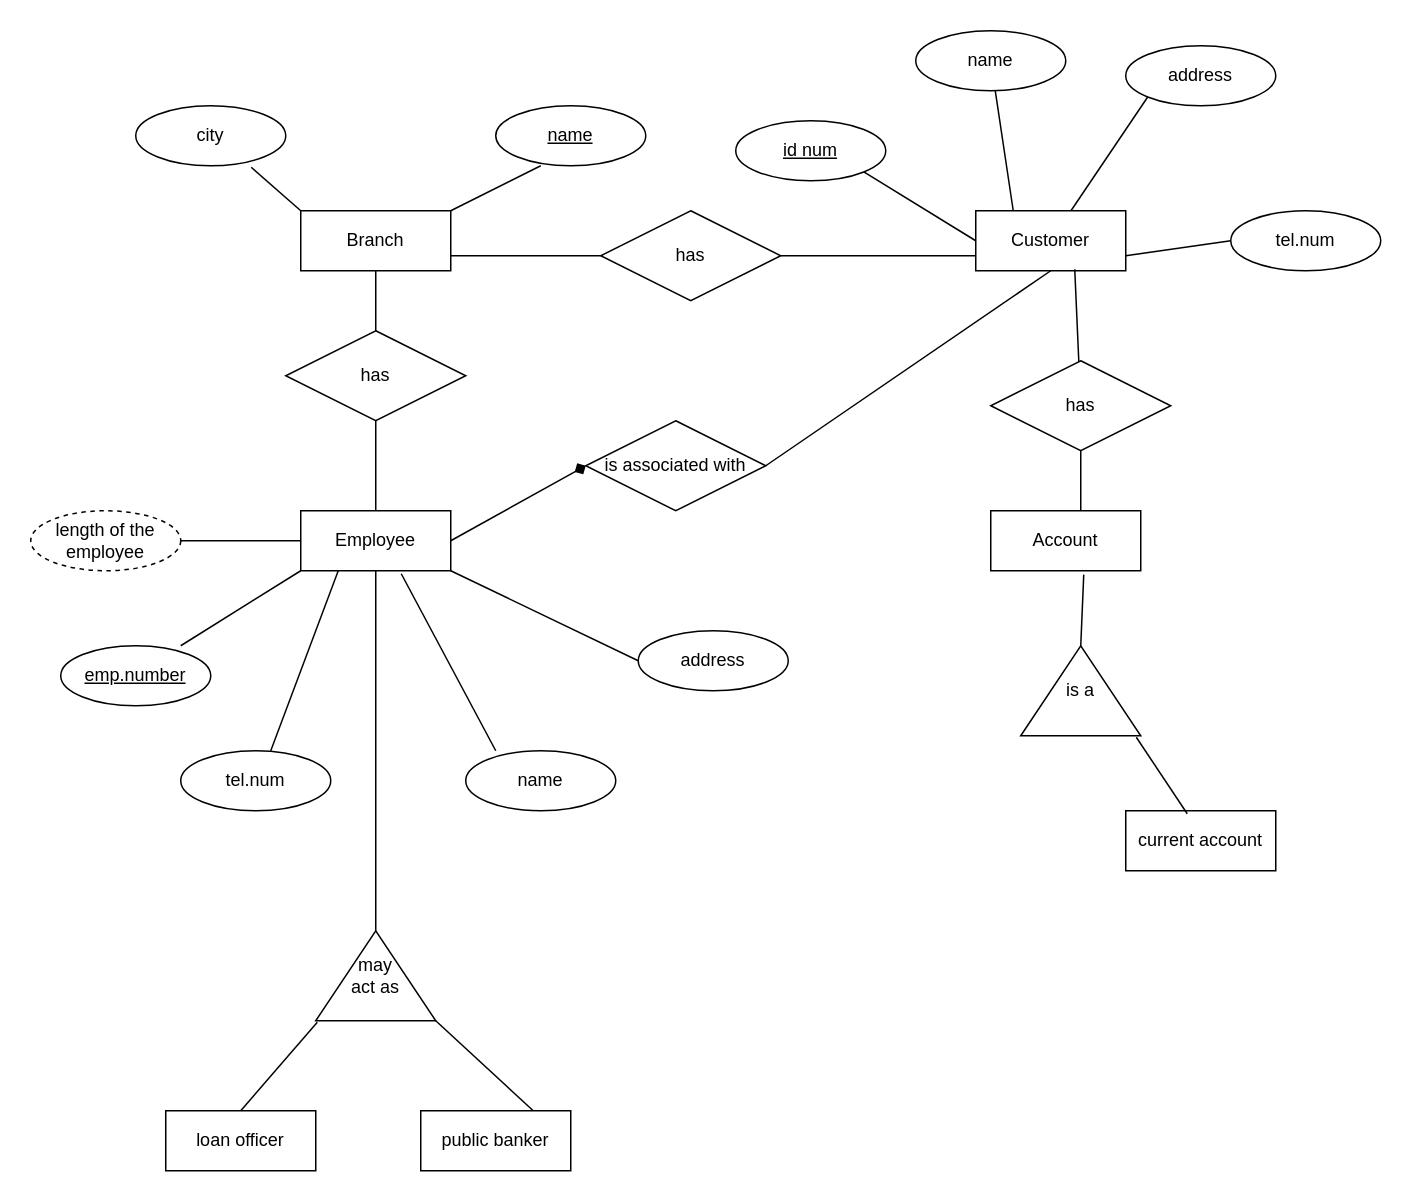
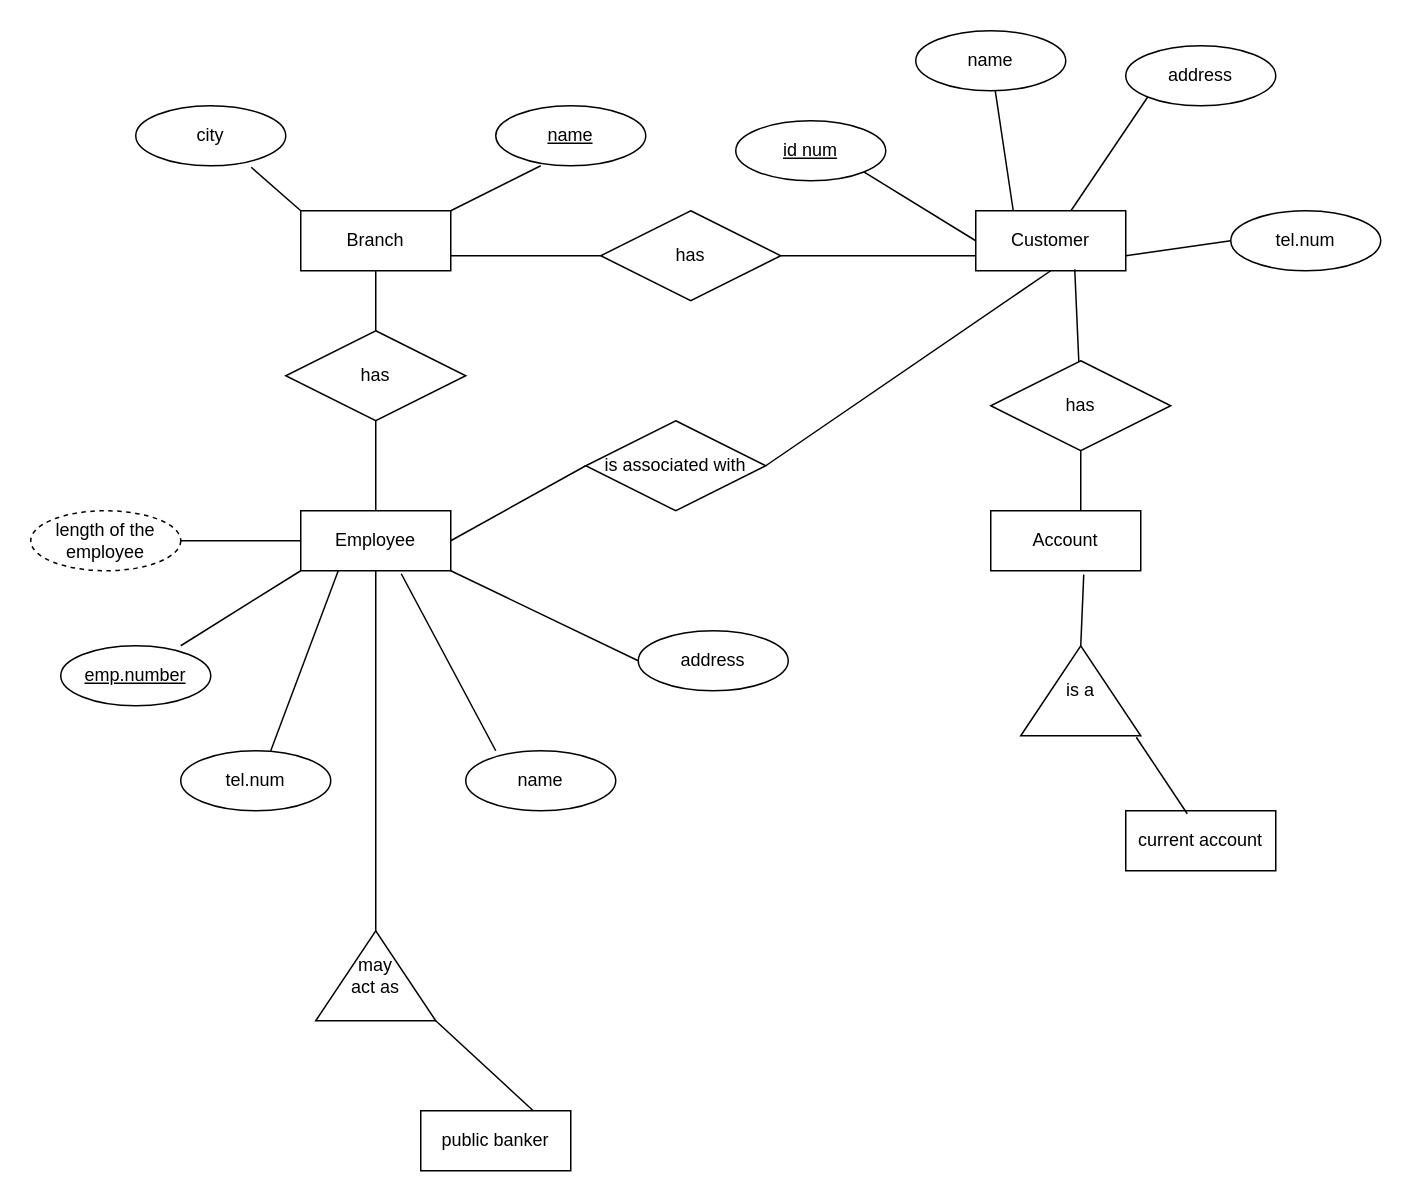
  <mxCell id="0" />
  <mxCell id="1" parent="0" />
  <mxCell id="2" value="Branch" style="whiteSpace=wrap;html=1;align=center;" vertex="1" parent="1"><mxGeometry x="200" y="140" width="100" height="40" as="geometry" /></mxCell>
  <mxCell id="3" value="city" style="ellipse;whiteSpace=wrap;html=1;align=center;" vertex="1" parent="1"><mxGeometry x="90" y="70" width="100" height="40" as="geometry" /></mxCell>
  <mxCell id="4" value="" style="endArrow=none;html=1;rounded=0;exitX=0;exitY=0;exitDx=0;exitDy=0;entryX=0.77;entryY=1.025;entryDx=0;entryDy=0;entryPerimeter=0;" edge="1" parent="1" source="2" target="3"><mxGeometry relative="1" as="geometry"><mxPoint x="340" y="230" as="sourcePoint" /><mxPoint x="500" y="230" as="targetPoint" /></mxGeometry></mxCell>
  <mxCell id="5" value="" style="endArrow=none;html=1;rounded=0;exitX=1;exitY=0;exitDx=0;exitDy=0;entryX=0.5;entryY=1;entryDx=0;entryDy=0;" edge="1" parent="1" source="2"><mxGeometry relative="1" as="geometry"><mxPoint x="340" y="230" as="sourcePoint" /><mxPoint x="360" y="110" as="targetPoint" /></mxGeometry></mxCell>
  <mxCell id="6" value="name" style="ellipse;whiteSpace=wrap;html=1;align=center;fontStyle=4;" vertex="1" parent="1"><mxGeometry x="330" y="70" width="100" height="40" as="geometry" /></mxCell>
  <mxCell id="7" value="Customer" style="whiteSpace=wrap;html=1;align=center;" vertex="1" parent="1"><mxGeometry x="650" y="140" width="100" height="40" as="geometry" /></mxCell>
  <mxCell id="8" value="name" style="ellipse;whiteSpace=wrap;html=1;align=center;" vertex="1" parent="1"><mxGeometry x="610" y="20" width="100" height="40" as="geometry" /></mxCell>
  <mxCell id="9" value="address" style="ellipse;whiteSpace=wrap;html=1;align=center;" vertex="1" parent="1"><mxGeometry x="750" y="30" width="100" height="40" as="geometry" /></mxCell>
  <mxCell id="10" value="tel.num" style="ellipse;whiteSpace=wrap;html=1;align=center;" vertex="1" parent="1"><mxGeometry x="820" y="140" width="100" height="40" as="geometry" /></mxCell>
  <mxCell id="11" value="id num" style="ellipse;whiteSpace=wrap;html=1;align=center;fontStyle=4;" vertex="1" parent="1"><mxGeometry x="490" y="80" width="100" height="40" as="geometry" /></mxCell>
  <mxCell id="12" value="" style="endArrow=none;html=1;rounded=0;exitX=1;exitY=1;exitDx=0;exitDy=0;entryX=0;entryY=0.5;entryDx=0;entryDy=0;" edge="1" parent="1" source="11" target="7"><mxGeometry relative="1" as="geometry"><mxPoint x="680" y="230" as="sourcePoint" /><mxPoint x="840" y="230" as="targetPoint" /></mxGeometry></mxCell>
  <mxCell id="13" value="" style="endArrow=none;html=1;rounded=0;entryX=0.25;entryY=0;entryDx=0;entryDy=0;" edge="1" parent="1" source="8" target="7"><mxGeometry relative="1" as="geometry"><mxPoint x="680" y="230" as="sourcePoint" /><mxPoint x="840" y="230" as="targetPoint" /></mxGeometry></mxCell>
  <mxCell id="14" value="" style="endArrow=none;html=1;rounded=0;exitX=0;exitY=1;exitDx=0;exitDy=0;" edge="1" parent="1" source="9" target="7"><mxGeometry relative="1" as="geometry"><mxPoint x="690" y="110" as="sourcePoint" /><mxPoint x="840" y="230" as="targetPoint" /></mxGeometry></mxCell>
  <mxCell id="15" value="" style="endArrow=none;html=1;rounded=0;entryX=0;entryY=0.5;entryDx=0;entryDy=0;exitX=1;exitY=0.75;exitDx=0;exitDy=0;" edge="1" parent="1" source="7" target="10"><mxGeometry relative="1" as="geometry"><mxPoint x="680" y="230" as="sourcePoint" /><mxPoint x="840" y="230" as="targetPoint" /></mxGeometry></mxCell>
  <mxCell id="16" value="" style="endArrow=none;html=1;rounded=0;exitX=1;exitY=0.5;exitDx=0;exitDy=0;entryX=0;entryY=0.75;entryDx=0;entryDy=0;" edge="1" parent="1" target="7"><mxGeometry relative="1" as="geometry"><mxPoint x="520" y="170" as="sourcePoint" /><mxPoint x="560" y="230" as="targetPoint" /></mxGeometry></mxCell>
  <mxCell id="17" value="" style="endArrow=none;html=1;rounded=0;exitX=1;exitY=0.75;exitDx=0;exitDy=0;" edge="1" parent="1" source="2"><mxGeometry relative="1" as="geometry"><mxPoint x="400" y="230" as="sourcePoint" /><mxPoint x="400" y="170" as="targetPoint" /></mxGeometry></mxCell>
  <mxCell id="18" value="has" style="shape=rhombus;perimeter=rhombusPerimeter;whiteSpace=wrap;html=1;align=center;" vertex="1" parent="1"><mxGeometry x="400" y="140" width="120" height="60" as="geometry" /></mxCell>
  <mxCell id="19" value="Employee" style="whiteSpace=wrap;html=1;align=center;" vertex="1" parent="1"><mxGeometry x="200" y="340" width="100" height="40" as="geometry" /></mxCell>
  <mxCell id="20" value="tel.num" style="ellipse;whiteSpace=wrap;html=1;align=center;" vertex="1" parent="1"><mxGeometry x="120" y="500" width="100" height="40" as="geometry" /></mxCell>
  <mxCell id="21" value="emp.number" style="ellipse;whiteSpace=wrap;html=1;align=center;fontStyle=4;" vertex="1" parent="1"><mxGeometry x="40" y="430" width="100" height="40" as="geometry" /></mxCell>
  <mxCell id="22" value="" style="endArrow=none;html=1;rounded=0;exitX=0.8;exitY=0;exitDx=0;exitDy=0;exitPerimeter=0;entryX=0;entryY=1;entryDx=0;entryDy=0;" edge="1" parent="1" source="21" target="19"><mxGeometry relative="1" as="geometry"><mxPoint x="340" y="310" as="sourcePoint" /><mxPoint x="500" y="310" as="targetPoint" /></mxGeometry></mxCell>
  <mxCell id="23" value="" style="endArrow=none;html=1;rounded=0;exitX=0.6;exitY=0;exitDx=0;exitDy=0;exitPerimeter=0;entryX=0.25;entryY=1;entryDx=0;entryDy=0;" edge="1" parent="1" source="20" target="19"><mxGeometry relative="1" as="geometry"><mxPoint x="340" y="310" as="sourcePoint" /><mxPoint x="500" y="310" as="targetPoint" /></mxGeometry></mxCell>
  <mxCell id="24" value="name" style="ellipse;whiteSpace=wrap;html=1;align=center;" vertex="1" parent="1"><mxGeometry x="310" y="500" width="100" height="40" as="geometry" /></mxCell>
  <mxCell id="25" value="address" style="ellipse;whiteSpace=wrap;html=1;align=center;" vertex="1" parent="1"><mxGeometry x="425" y="420" width="100" height="40" as="geometry" /></mxCell>
  <mxCell id="26" value="" style="endArrow=none;html=1;rounded=0;exitX=1;exitY=1;exitDx=0;exitDy=0;entryX=0;entryY=0.5;entryDx=0;entryDy=0;" edge="1" parent="1" source="19" target="25"><mxGeometry relative="1" as="geometry"><mxPoint x="340" y="310" as="sourcePoint" /><mxPoint x="500" y="310" as="targetPoint" /></mxGeometry></mxCell>
  <mxCell id="27" value="" style="endArrow=none;html=1;rounded=0;exitX=0.67;exitY=1.05;exitDx=0;exitDy=0;entryX=0.2;entryY=0;entryDx=0;entryDy=0;entryPerimeter=0;exitPerimeter=0;" edge="1" parent="1" source="19" target="24"><mxGeometry relative="1" as="geometry"><mxPoint x="340" y="310" as="sourcePoint" /><mxPoint x="500" y="310" as="targetPoint" /></mxGeometry></mxCell>
  <mxCell id="28" value="is associated with" style="shape=rhombus;perimeter=rhombusPerimeter;whiteSpace=wrap;html=1;align=center;" vertex="1" parent="1"><mxGeometry x="390" y="280" width="120" height="60" as="geometry" /></mxCell>
- <mxCell id="29" value="" style="endArrow=diamond;html=1;rounded=0;exitX=1;exitY=0.5;exitDx=0;exitDy=0;entryX=0;entryY=0.5;entryDx=0;entryDy=0;" edge="1" parent="1" source="19" target="28"><mxGeometry relative="1" as="geometry"><mxPoint x="340" y="310" as="sourcePoint" /><mxPoint x="500" y="310" as="targetPoint" /></mxGeometry></mxCell>
+ <mxCell id="29" value="" style="endArrow=none;html=1;rounded=0;exitX=1;exitY=0.5;exitDx=0;exitDy=0;entryX=0;entryY=0.5;entryDx=0;entryDy=0;" edge="1" parent="1" source="19" target="28"><mxGeometry relative="1" as="geometry"><mxPoint x="340" y="310" as="sourcePoint" /><mxPoint x="500" y="310" as="targetPoint" /></mxGeometry></mxCell>
  <mxCell id="30" value="" style="endArrow=none;html=1;rounded=0;exitX=0.5;exitY=1;exitDx=0;exitDy=0;entryX=1;entryY=0.5;entryDx=0;entryDy=0;" edge="1" parent="1" source="7" target="28"><mxGeometry relative="1" as="geometry"><mxPoint x="340" y="310" as="sourcePoint" /><mxPoint x="500" y="310" as="targetPoint" /></mxGeometry></mxCell>
  <mxCell id="31" value="has" style="shape=rhombus;perimeter=rhombusPerimeter;whiteSpace=wrap;html=1;align=center;" vertex="1" parent="1"><mxGeometry x="190" y="220" width="120" height="60" as="geometry" /></mxCell>
  <mxCell id="32" value="" style="endArrow=none;html=1;rounded=0;exitX=0.5;exitY=0;exitDx=0;exitDy=0;" edge="1" parent="1" source="19" target="31"><mxGeometry relative="1" as="geometry"><mxPoint x="340" y="310" as="sourcePoint" /><mxPoint x="500" y="310" as="targetPoint" /></mxGeometry></mxCell>
  <mxCell id="33" value="" style="endArrow=none;html=1;rounded=0;exitX=0.5;exitY=0;exitDx=0;exitDy=0;entryX=0.5;entryY=1;entryDx=0;entryDy=0;" edge="1" parent="1" source="31" target="2"><mxGeometry relative="1" as="geometry"><mxPoint x="340" y="310" as="sourcePoint" /><mxPoint x="248" y="187" as="targetPoint" /></mxGeometry></mxCell>
  <mxCell id="34" value="length of the employee" style="ellipse;whiteSpace=wrap;html=1;align=center;dashed=1;" vertex="1" parent="1"><mxGeometry x="20" y="340" width="100" height="40" as="geometry" /></mxCell>
  <mxCell id="35" value="Account" style="whiteSpace=wrap;html=1;align=center;" vertex="1" parent="1"><mxGeometry x="660" y="340" width="100" height="40" as="geometry" /></mxCell>
  <mxCell id="36" value="has" style="shape=rhombus;perimeter=rhombusPerimeter;whiteSpace=wrap;html=1;align=center;" vertex="1" parent="1"><mxGeometry x="660" y="240" width="120" height="60" as="geometry" /></mxCell>
  <mxCell id="37" value="" style="endArrow=none;html=1;rounded=0;exitX=0.6;exitY=0;exitDx=0;exitDy=0;exitPerimeter=0;entryX=0.5;entryY=1;entryDx=0;entryDy=0;" edge="1" parent="1" source="35" target="36"><mxGeometry relative="1" as="geometry"><mxPoint x="340" y="310" as="sourcePoint" /><mxPoint x="500" y="310" as="targetPoint" /></mxGeometry></mxCell>
  <mxCell id="38" value="" style="endArrow=none;html=1;rounded=0;exitX=0.66;exitY=0.975;exitDx=0;exitDy=0;exitPerimeter=0;" edge="1" parent="1" source="7" target="36"><mxGeometry relative="1" as="geometry"><mxPoint x="340" y="310" as="sourcePoint" /><mxPoint x="500" y="310" as="targetPoint" /></mxGeometry></mxCell>
  <mxCell id="39" value="" style="endArrow=none;html=1;rounded=0;exitX=1;exitY=0.5;exitDx=0;exitDy=0;entryX=0;entryY=0.5;entryDx=0;entryDy=0;" edge="1" parent="1" source="34" target="19"><mxGeometry relative="1" as="geometry"><mxPoint x="340" y="310" as="sourcePoint" /><mxPoint x="500" y="310" as="targetPoint" /></mxGeometry></mxCell>
  <mxCell id="40" value="is a" style="triangle;whiteSpace=wrap;html=1;direction=north;" vertex="1" parent="1"><mxGeometry x="680" y="430" width="80" height="60" as="geometry" /></mxCell>
  <mxCell id="41" value="" style="endArrow=none;html=1;rounded=0;entryX=0.62;entryY=1.065;entryDx=0;entryDy=0;entryPerimeter=0;" edge="1" parent="1" target="35"><mxGeometry relative="1" as="geometry"><mxPoint x="720" y="430" as="sourcePoint" /><mxPoint x="500" y="320" as="targetPoint" /></mxGeometry></mxCell>
  <mxCell id="42" value="current account" style="whiteSpace=wrap;html=1;align=center;" vertex="1" parent="1"><mxGeometry x="750" y="540" width="100" height="40" as="geometry" /></mxCell>
  <mxCell id="43" value="" style="endArrow=none;html=1;rounded=0;entryX=0.41;entryY=0.05;entryDx=0;entryDy=0;exitX=-0.017;exitY=0.963;exitDx=0;exitDy=0;exitPerimeter=0;entryPerimeter=0;" edge="1" parent="1" source="40" target="42"><mxGeometry relative="1" as="geometry"><mxPoint x="650" y="480" as="sourcePoint" /><mxPoint x="810" y="480" as="targetPoint" /></mxGeometry></mxCell>
  <mxCell id="44" value="" style="endArrow=none;html=1;rounded=0;exitX=0.5;exitY=1;exitDx=0;exitDy=0;" edge="1" parent="1" source="19"><mxGeometry relative="1" as="geometry"><mxPoint x="350" y="430" as="sourcePoint" /><mxPoint x="250" y="620" as="targetPoint" /></mxGeometry></mxCell>
  <mxCell id="45" value="may &lt;br&gt;act as" style="triangle;whiteSpace=wrap;html=1;direction=north;" vertex="1" parent="1"><mxGeometry x="210" y="620" width="80" height="60" as="geometry" /></mxCell>
- <mxCell id="46" value="loan officer" style="whiteSpace=wrap;html=1;align=center;" vertex="1" parent="1"><mxGeometry x="110" y="740" width="100" height="40" as="geometry" /></mxCell>
  <mxCell id="47" value="public banker" style="whiteSpace=wrap;html=1;align=center;" vertex="1" parent="1"><mxGeometry x="280" y="740" width="100" height="40" as="geometry" /></mxCell>
- <mxCell id="48" value="" style="endArrow=none;html=1;rounded=0;exitX=-0.017;exitY=0.013;exitDx=0;exitDy=0;exitPerimeter=0;entryX=0.5;entryY=0;entryDx=0;entryDy=0;" edge="1" parent="1" source="45" target="46"><mxGeometry relative="1" as="geometry"><mxPoint x="350" y="590" as="sourcePoint" /><mxPoint x="510" y="590" as="targetPoint" /></mxGeometry></mxCell>
  <mxCell id="49" value="" style="endArrow=none;html=1;rounded=0;exitX=0;exitY=1;exitDx=0;exitDy=0;exitPerimeter=0;entryX=0.75;entryY=0;entryDx=0;entryDy=0;" edge="1" parent="1" source="45" target="47"><mxGeometry relative="1" as="geometry"><mxPoint x="350" y="590" as="sourcePoint" /><mxPoint x="350" y="730" as="targetPoint" /></mxGeometry></mxCell>
